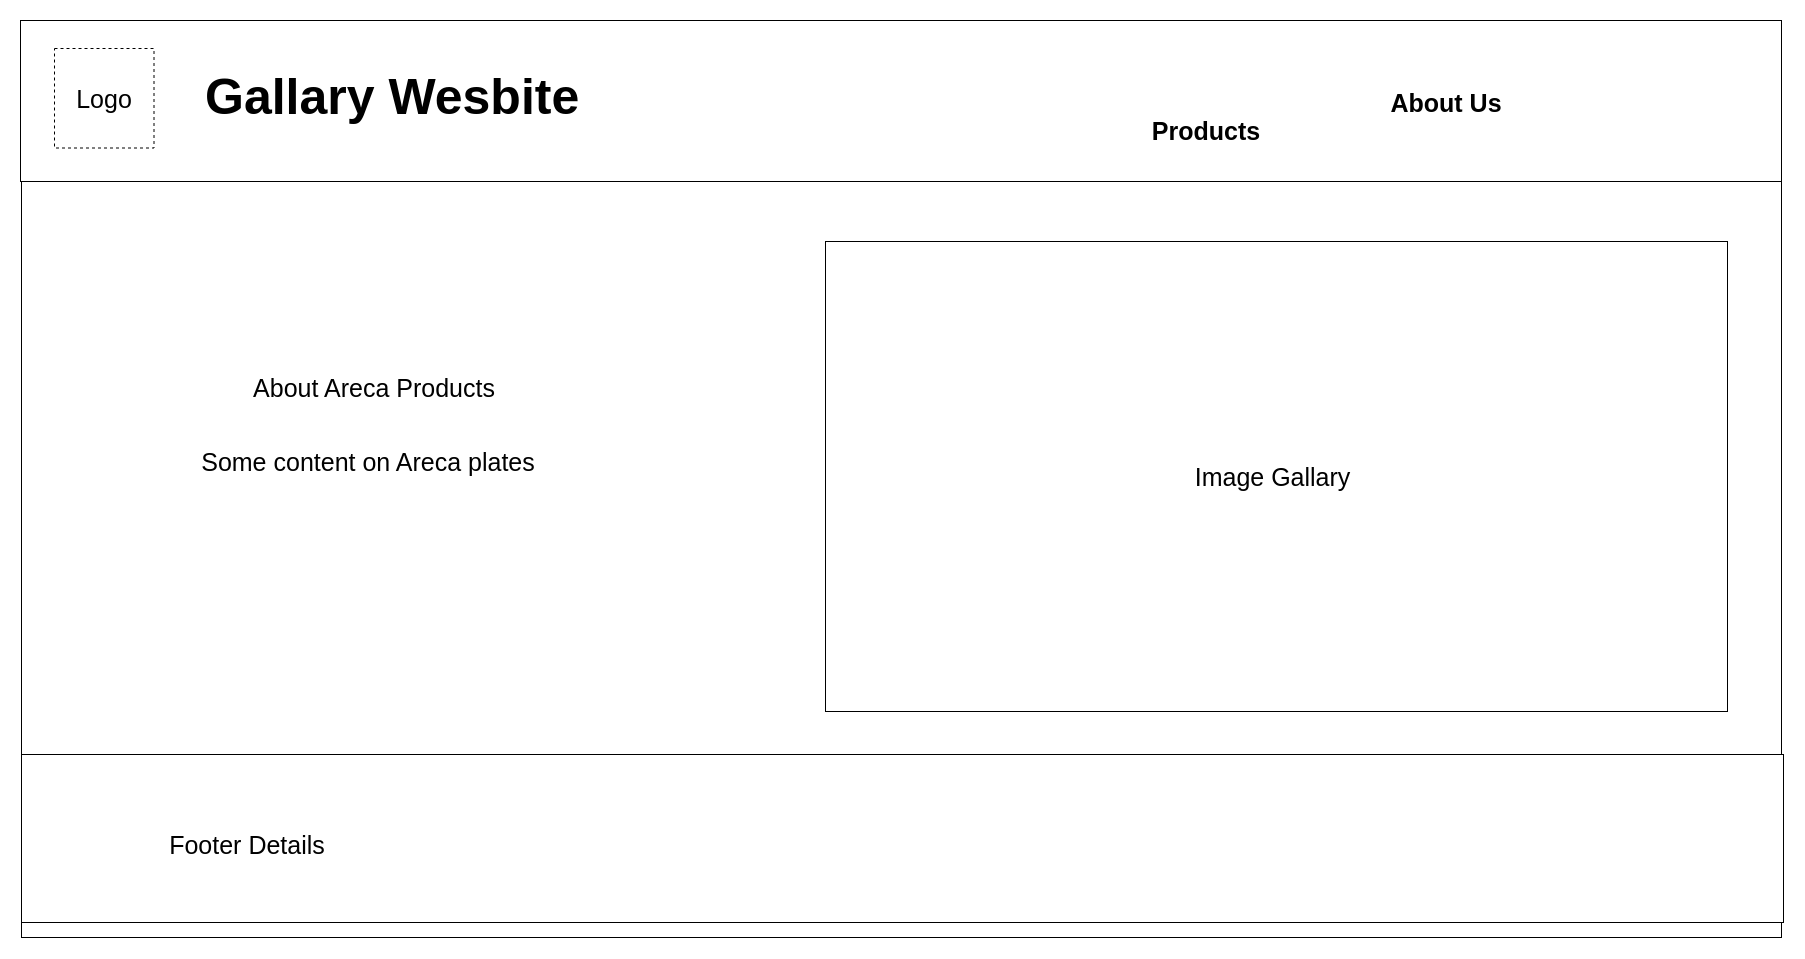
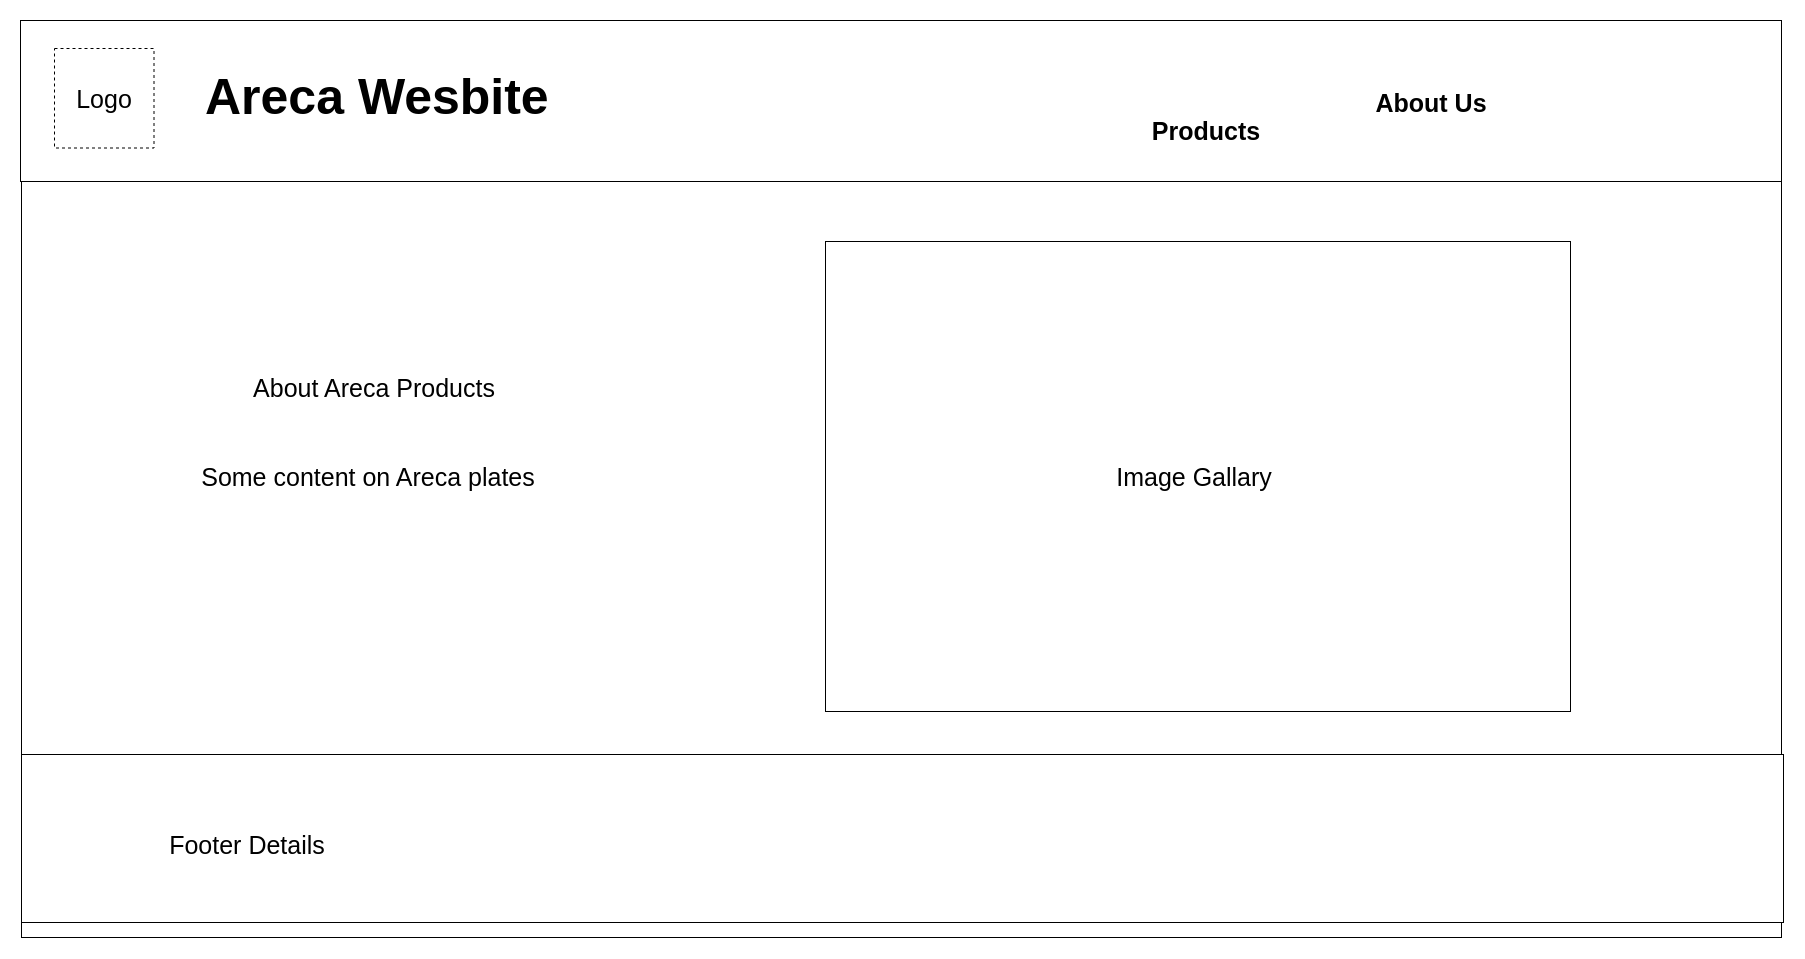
  <mxCell id="0" />
  <mxCell id="1" parent="0" />
  <mxCell id="2" value="" style="rounded=0;whiteSpace=wrap;html=1;" vertex="1" parent="1"><mxGeometry x="21" y="21" width="1760" height="916" as="geometry" /></mxCell>
  <mxCell id="3" value="" style="rounded=0;whiteSpace=wrap;html=1;" vertex="1" parent="1"><mxGeometry x="20" y="20" width="1761" height="161" as="geometry" /></mxCell>
- <mxCell id="4" value="&lt;font style=&quot;font-size: 25px;&quot;&gt;&lt;b&gt;About Us&lt;/b&gt;&lt;/font&gt;" style="text;html=1;strokeColor=none;fillColor=none;align=center;verticalAlign=middle;whiteSpace=wrap;rounded=0;" vertex="1" parent="1"><mxGeometry x="1388" y="81" width="116" height="41" as="geometry" /></mxCell>
+ <mxCell id="4" value="&lt;font style=&quot;font-size: 25px;&quot;&gt;&lt;b&gt;About Us&lt;/b&gt;&lt;/font&gt;" style="text;html=1;strokeColor=none;fillColor=none;align=center;verticalAlign=middle;whiteSpace=wrap;rounded=0;" vertex="1" parent="1"><mxGeometry x="1373" y="81" width="116" height="41" as="geometry" /></mxCell>
  <mxCell id="5" value="&lt;span style=&quot;font-size: 25px;&quot;&gt;&lt;b&gt;Products&lt;br&gt;&lt;/b&gt;&lt;/span&gt;" style="text;html=1;strokeColor=none;fillColor=none;align=center;verticalAlign=middle;whiteSpace=wrap;rounded=0;" vertex="1" parent="1"><mxGeometry x="1148" y="109" width="116" height="41" as="geometry" /></mxCell>
  <mxCell id="6" value="Logo" style="whiteSpace=wrap;html=1;aspect=fixed;fontSize=25;dashed=1;" vertex="1" parent="1"><mxGeometry x="54" y="48" width="99.5" height="99.5" as="geometry" /></mxCell>
- <mxCell id="7" value="&lt;h1&gt;&lt;span style=&quot;background-color: initial;&quot;&gt;Gallary Wesbite&lt;/span&gt;&lt;/h1&gt;&lt;h1&gt;&lt;span style=&quot;background-color: initial; font-size: 25px; font-weight: normal;&quot;&gt;.&lt;/span&gt;&lt;br&gt;&lt;/h1&gt;" style="text;html=1;strokeColor=none;fillColor=none;spacing=5;spacingTop=-20;whiteSpace=wrap;overflow=hidden;rounded=0;fontSize=25;" vertex="1" parent="1"><mxGeometry x="200" y="43.25" width="425" height="109" as="geometry" /></mxCell>
+ <mxCell id="7" value="&lt;h1&gt;&lt;span style=&quot;background-color: initial;&quot;&gt;Areca Wesbite&lt;/span&gt;&lt;/h1&gt;&lt;h1&gt;&lt;span style=&quot;background-color: initial; font-size: 25px; font-weight: normal;&quot;&gt;.&lt;/span&gt;&lt;br&gt;&lt;/h1&gt;" style="text;html=1;strokeColor=none;fillColor=none;spacing=5;spacingTop=-20;whiteSpace=wrap;overflow=hidden;rounded=0;fontSize=25;" vertex="1" parent="1"><mxGeometry x="200" y="43.25" width="425" height="109" as="geometry" /></mxCell>
  <mxCell id="8" value="" style="rounded=0;whiteSpace=wrap;html=1;fontSize=25;" vertex="1" parent="1"><mxGeometry x="21" y="754" width="1762" height="168" as="geometry" /></mxCell>
  <mxCell id="9" value="Footer Details&lt;br&gt;" style="text;html=1;strokeColor=none;fillColor=none;align=center;verticalAlign=middle;whiteSpace=wrap;rounded=0;fontSize=25;" vertex="1" parent="1"><mxGeometry x="110" y="829" width="274" height="30" as="geometry" /></mxCell>
  <mxCell id="10" value="About Areca Products" style="text;html=1;strokeColor=none;fillColor=none;align=center;verticalAlign=middle;whiteSpace=wrap;rounded=0;fontSize=25;" vertex="1" parent="1"><mxGeometry x="189" y="372" width="370" height="30" as="geometry" /></mxCell>
- <mxCell id="11" value="Image Gallary&amp;nbsp;" style="rounded=0;whiteSpace=wrap;html=1;fontSize=25;" vertex="1" parent="1"><mxGeometry x="825" y="241" width="902" height="470" as="geometry" /></mxCell>
- <mxCell id="12" value="Some content on Areca plates&lt;br&gt;" style="text;html=1;strokeColor=none;fillColor=none;align=center;verticalAlign=middle;whiteSpace=wrap;rounded=0;fontSize=25;" vertex="1" parent="1"><mxGeometry x="183" y="446" width="370" height="30" as="geometry" /></mxCell>
+ <mxCell id="11" value="Image Gallary&amp;nbsp;" style="rounded=0;whiteSpace=wrap;html=1;fontSize=25;" vertex="1" parent="1"><mxGeometry x="825" y="241" width="745" height="470" as="geometry" /></mxCell>
+ <mxCell id="12" value="Some content on Areca plates&lt;br&gt;" style="text;html=1;strokeColor=none;fillColor=none;align=center;verticalAlign=middle;whiteSpace=wrap;rounded=0;fontSize=25;" vertex="1" parent="1"><mxGeometry x="183" y="461" width="370" height="30" as="geometry" /></mxCell>
